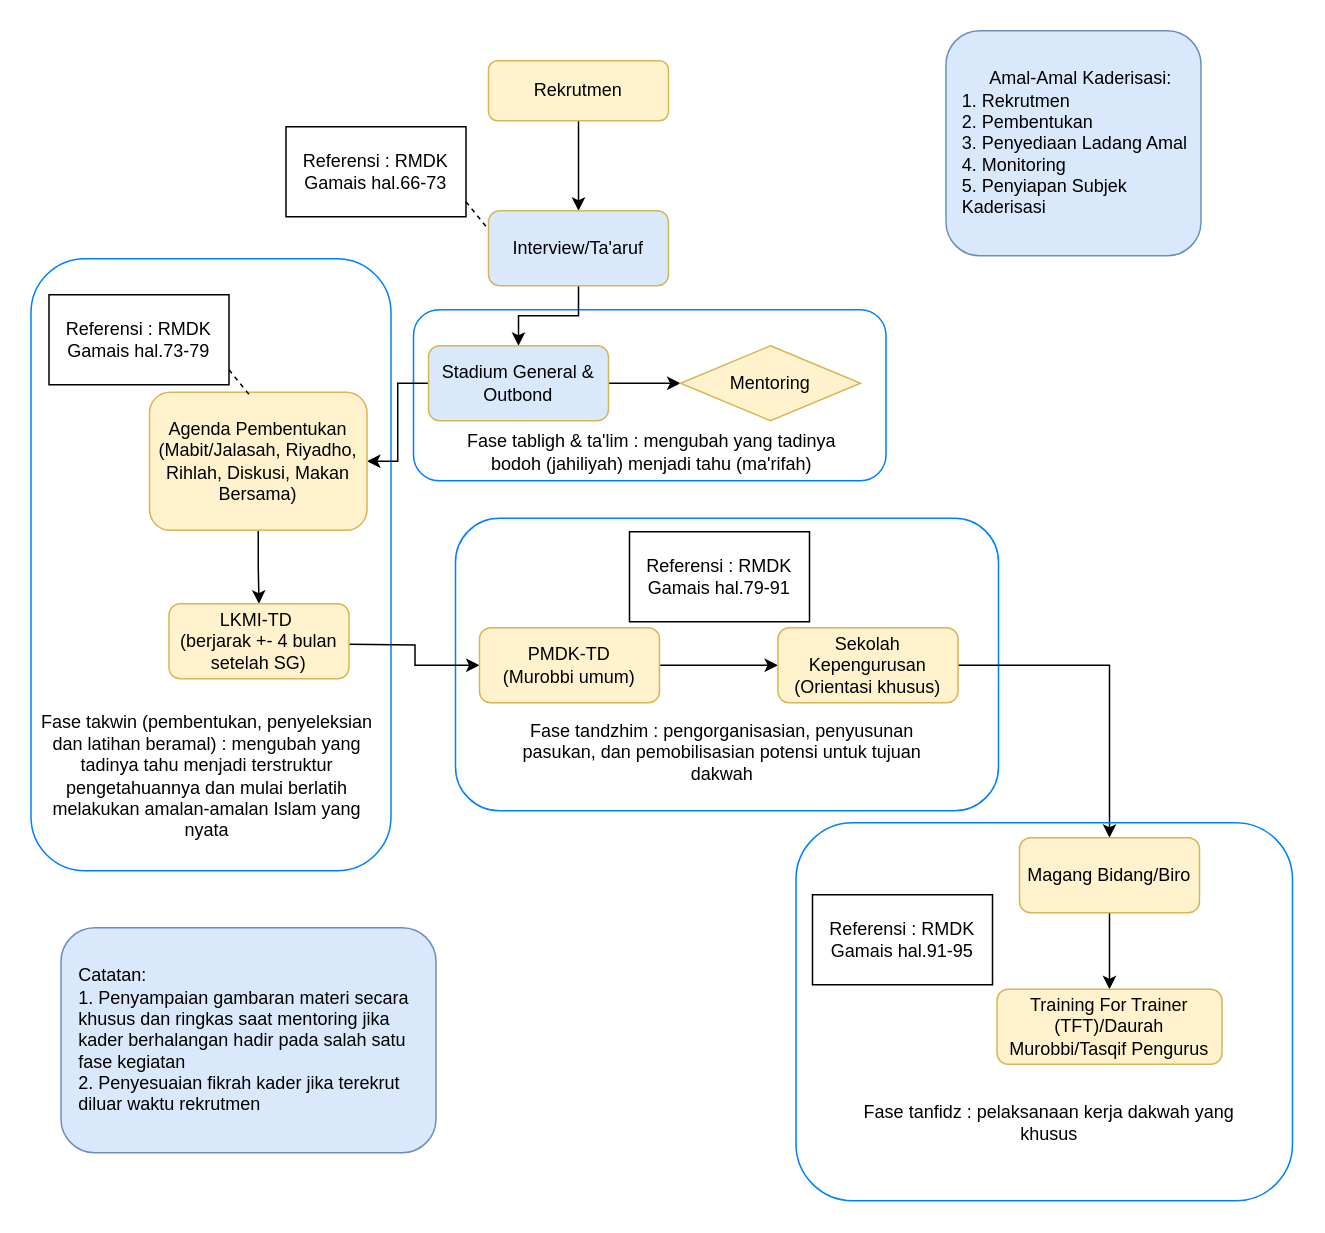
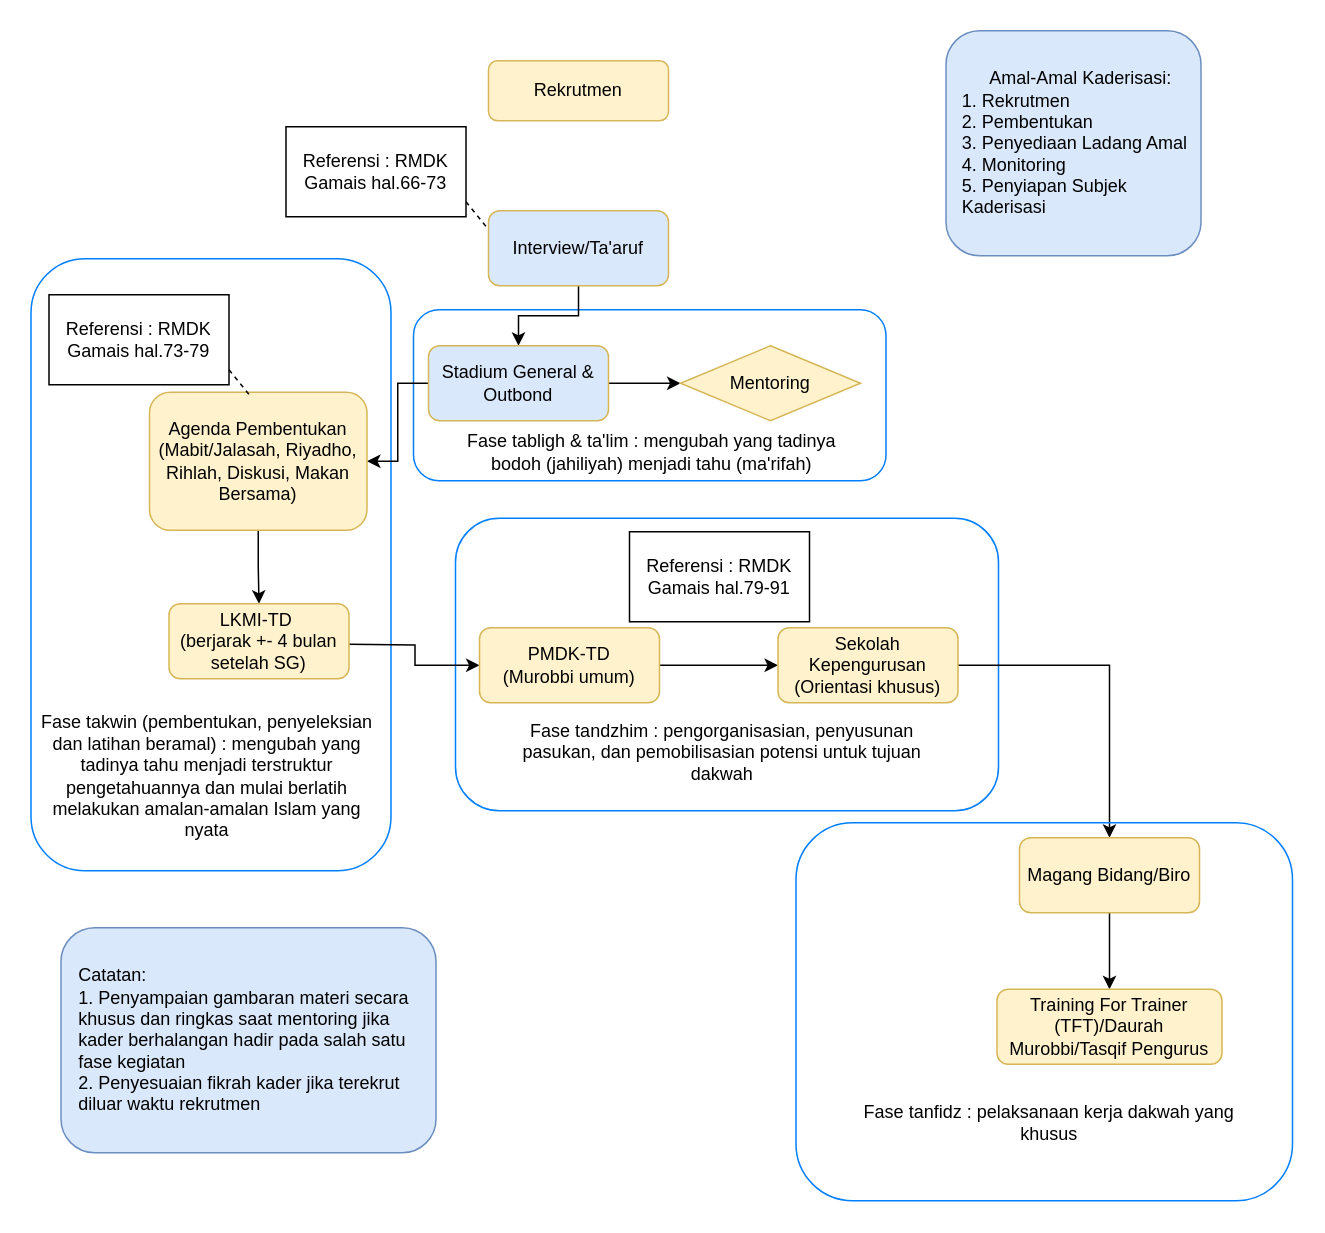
  <mxCell id="0" />
  <mxCell id="1" parent="0" />
  <mxCell id="2" value="" style="rounded=1;whiteSpace=wrap;html=1;fillColor=none;strokeColor=#007FFF;" vertex="1" parent="1"><mxGeometry x="303" y="345" width="362" height="195" as="geometry" /></mxCell>
  <mxCell id="3" value="" style="rounded=1;whiteSpace=wrap;html=1;fillColor=none;strokeColor=#007FFF;" vertex="1" parent="1"><mxGeometry y="172" width="240" height="408" as="geometry" x="20" /></mxCell>
  <mxCell id="4" value="" style="rounded=1;whiteSpace=wrap;html=1;fillColor=none;strokeColor=#007FFF;" vertex="1" parent="1"><mxGeometry x="275" y="206" width="315" height="114" as="geometry" /></mxCell>
  <mxCell id="5" value="Amal-Amal Kaderisasi:&lt;br&gt;&lt;div style=&quot;text-align: left;&quot;&gt;&lt;span style=&quot;background-color: initial;&quot;&gt;1. Rekrutmen&lt;/span&gt;&lt;/div&gt;&lt;div style=&quot;text-align: left;&quot;&gt;&lt;span style=&quot;background-color: initial;&quot;&gt;2. Pembentukan&lt;/span&gt;&lt;/div&gt;&lt;div style=&quot;text-align: left;&quot;&gt;&lt;span style=&quot;background-color: initial;&quot;&gt;3. Penyediaan Ladang Amal&lt;/span&gt;&lt;/div&gt;&lt;div style=&quot;text-align: left;&quot;&gt;&lt;span style=&quot;background-color: initial;&quot;&gt;4. Monitoring&lt;/span&gt;&lt;/div&gt;&lt;div style=&quot;text-align: left;&quot;&gt;&lt;span style=&quot;background-color: initial;&quot;&gt;5. Penyiapan Subjek Kaderisasi&lt;/span&gt;&lt;/div&gt;" style="rounded=1;whiteSpace=wrap;html=1;fillColor=#dae8fc;strokeColor=#6c8ebf;spacingTop=0;spacingLeft=10;" vertex="1" parent="1"><mxGeometry x="630" y="20" width="170" height="150" as="geometry" /></mxCell>
- <mxCell id="6" value="" style="edgeStyle=orthogonalEdgeStyle;rounded=0;orthogonalLoop=1;jettySize=auto;html=1;" edge="1" parent="1" source="7" target="9"><mxGeometry relative="1" as="geometry" /></mxCell>
  <mxCell id="7" value="Rekrutmen" style="rounded=1;whiteSpace=wrap;html=1;fillColor=#fff2cc;strokeColor=#d6b656;" vertex="1" parent="1"><mxGeometry x="325" y="40" width="120" height="40" as="geometry" /></mxCell>
  <mxCell id="8" value="" style="edgeStyle=orthogonalEdgeStyle;rounded=0;orthogonalLoop=1;jettySize=auto;html=1;" edge="1" parent="1" source="9" target="13"><mxGeometry relative="1" as="geometry" /></mxCell>
  <mxCell id="9" value="Interview/Ta'aruf" style="rounded=1;whiteSpace=wrap;html=1;fillColor=#dae8fc;strokeColor=#d6b656;" vertex="1" parent="1"><mxGeometry x="325" y="140" width="120" height="50" as="geometry" /></mxCell>
  <mxCell id="10" value="Referensi : RMDK Gamais hal.66-73" style="rounded=0;whiteSpace=wrap;html=1;" vertex="1" parent="1"><mxGeometry x="190" y="84" width="120" height="60" as="geometry" /></mxCell>
  <mxCell id="11" value="" style="edgeStyle=orthogonalEdgeStyle;rounded=0;orthogonalLoop=1;jettySize=auto;html=1;" edge="1" parent="1" source="13" target="14"><mxGeometry relative="1" as="geometry" /></mxCell>
  <mxCell id="12" value="" style="edgeStyle=orthogonalEdgeStyle;rounded=0;orthogonalLoop=1;jettySize=auto;html=1;" edge="1" parent="1" source="13" target="17"><mxGeometry relative="1" as="geometry" /></mxCell>
  <mxCell id="13" value="Stadium General &amp;amp; Outbond" style="rounded=1;whiteSpace=wrap;html=1;fillColor=#dae8fc;strokeColor=#d6b656;" vertex="1" parent="1"><mxGeometry x="285" y="230" width="120" height="50" as="geometry" /></mxCell>
  <mxCell id="14" value="Mentoring" style="rhombus;whiteSpace=wrap;html=1;fillColor=#fff2cc;strokeColor=#d6b656;" vertex="1" parent="1"><mxGeometry x="453" y="230" width="120" height="50" as="geometry" /></mxCell>
  <mxCell id="15" value="Fase tabligh &amp;amp; ta'lim : mengubah yang tadinya bodoh (jahiliyah) menjadi tahu (ma'rifah)" style="text;html=1;strokeColor=none;fillColor=none;align=center;verticalAlign=middle;whiteSpace=wrap;rounded=0;" vertex="1" parent="1"><mxGeometry x="294" y="286" width="280" height="30" as="geometry" /></mxCell>
  <mxCell id="16" value="" style="edgeStyle=orthogonalEdgeStyle;rounded=0;orthogonalLoop=1;jettySize=auto;html=1;" edge="1" parent="1" source="17" target="19"><mxGeometry relative="1" as="geometry" /></mxCell>
  <mxCell id="17" value="Agenda Pembentukan&lt;br&gt;(Mabit/Jalasah, Riyadho, Rihlah, Diskusi, Makan Bersama)" style="rounded=1;whiteSpace=wrap;html=1;fillColor=#fff2cc;strokeColor=#d6b656;" vertex="1" parent="1"><mxGeometry x="99" y="261" width="145" height="92" as="geometry" /></mxCell>
  <mxCell id="18" value="" style="edgeStyle=orthogonalEdgeStyle;rounded=0;orthogonalLoop=1;jettySize=auto;html=1;" edge="1" parent="1" target="25"><mxGeometry relative="1" as="geometry"><mxPoint x="232" y="429" as="sourcePoint" /></mxGeometry></mxCell>
  <mxCell id="19" value="LKMI-TD&amp;nbsp;&lt;br&gt;(berjarak +- 4 bulan setelah SG)" style="rounded=1;whiteSpace=wrap;html=1;fillColor=#fff2cc;strokeColor=#d6b656;" vertex="1" parent="1"><mxGeometry x="112" y="402" width="120" height="50" as="geometry" /></mxCell>
  <mxCell id="20" value="Referensi : RMDK Gamais hal.73-79" style="rounded=0;whiteSpace=wrap;html=1;" vertex="1" parent="1"><mxGeometry x="32" y="196" width="120" height="60" as="geometry" /></mxCell>
  <mxCell id="21" value="" style="endArrow=none;dashed=1;html=1;rounded=0;entryX=0;entryY=0.25;entryDx=0;entryDy=0;" edge="1" parent="1" target="9"><mxGeometry width="50" height="50" relative="1" as="geometry"><mxPoint x="310" y="134" as="sourcePoint" /><mxPoint x="360" y="84" as="targetPoint" /></mxGeometry></mxCell>
  <mxCell id="22" value="" style="endArrow=none;dashed=1;html=1;rounded=0;entryX=0;entryY=0.25;entryDx=0;entryDy=0;" edge="1" parent="1"><mxGeometry width="50" height="50" relative="1" as="geometry"><mxPoint x="152" y="246" as="sourcePoint" /><mxPoint x="167" y="264.5" as="targetPoint" /></mxGeometry></mxCell>
  <mxCell id="23" value="Fase takwin (pembentukan, penyeleksian dan latihan beramal) : mengubah yang tadinya tahu menjadi terstruktur pengetahuannya dan mulai berlatih melakukan amalan-amalan Islam yang nyata" style="text;html=1;strokeColor=none;fillColor=none;align=center;verticalAlign=middle;whiteSpace=wrap;rounded=0;" vertex="1" parent="1"><mxGeometry x="25" y="491" width="225" height="51" as="geometry" /></mxCell>
  <mxCell id="24" value="" style="edgeStyle=orthogonalEdgeStyle;rounded=0;orthogonalLoop=1;jettySize=auto;html=1;" edge="1" parent="1" source="25" target="27"><mxGeometry relative="1" as="geometry" /></mxCell>
  <mxCell id="25" value="PMDK-TD&lt;br&gt;(Murobbi umum)" style="rounded=1;whiteSpace=wrap;html=1;fillColor=#fff2cc;strokeColor=#d6b656;" vertex="1" parent="1"><mxGeometry x="319" y="418" width="120" height="50" as="geometry" /></mxCell>
  <mxCell id="26" style="edgeStyle=orthogonalEdgeStyle;rounded=0;orthogonalLoop=1;jettySize=auto;html=1;" edge="1" parent="1" source="27" target="31"><mxGeometry relative="1" as="geometry" /></mxCell>
  <mxCell id="27" value="Sekolah Kepengurusan&lt;br&gt;(Orientasi khusus)" style="rounded=1;whiteSpace=wrap;html=1;fillColor=#fff2cc;strokeColor=#d6b656;" vertex="1" parent="1"><mxGeometry x="518" y="418" width="120" height="50" as="geometry" /></mxCell>
  <mxCell id="28" value="Referensi : RMDK Gamais hal.79-91" style="rounded=0;whiteSpace=wrap;html=1;" vertex="1" parent="1"><mxGeometry x="419" y="354" width="120" height="60" as="geometry" /></mxCell>
  <mxCell id="29" value="Fase tandzhim : pengorganisasian, penyusunan pasukan, dan pemobilisasian potensi untuk tujuan dakwah" style="text;html=1;strokeColor=none;fillColor=none;align=center;verticalAlign=middle;whiteSpace=wrap;rounded=0;" vertex="1" parent="1"><mxGeometry x="341" y="486" width="280" height="30" as="geometry" /></mxCell>
  <mxCell id="30" value="" style="edgeStyle=orthogonalEdgeStyle;rounded=0;orthogonalLoop=1;jettySize=auto;html=1;" edge="1" parent="1" source="31" target="32"><mxGeometry relative="1" as="geometry" /></mxCell>
  <mxCell id="31" value="Magang Bidang/Biro" style="rounded=1;whiteSpace=wrap;html=1;fillColor=#fff2cc;strokeColor=#d6b656;" vertex="1" parent="1"><mxGeometry x="679" y="558" width="120" height="50" as="geometry" /></mxCell>
  <mxCell id="32" value="Training For Trainer (TFT)/Daurah Murobbi/Tasqif Pengurus" style="rounded=1;whiteSpace=wrap;html=1;fillColor=#fff2cc;strokeColor=#d6b656;" vertex="1" parent="1"><mxGeometry x="664" y="659" width="150" height="50" as="geometry" /></mxCell>
  <mxCell id="33" value="" style="rounded=1;whiteSpace=wrap;html=1;fillColor=none;strokeColor=#007FFF;" vertex="1" parent="1"><mxGeometry x="530" y="548" width="331" height="252" as="geometry" /></mxCell>
- <mxCell id="34" value="Referensi : RMDK Gamais hal.91-95" style="rounded=0;whiteSpace=wrap;html=1;" vertex="1" parent="1"><mxGeometry x="541" y="596" width="120" height="60" as="geometry" /></mxCell>
  <mxCell id="35" value="Fase tanfidz : pelaksanaan kerja dakwah yang khusus" style="text;html=1;strokeColor=none;fillColor=none;align=center;verticalAlign=middle;whiteSpace=wrap;rounded=0;" vertex="1" parent="1"><mxGeometry x="559" y="733" width="280" height="30" as="geometry" /></mxCell>
  <mxCell id="36" value="Catatan:&lt;br&gt;1. Penyampaian gambaran materi secara khusus dan ringkas saat mentoring jika kader berhalangan hadir pada salah satu fase kegiatan&lt;br&gt;2. Penyesuaian fikrah kader jika terekrut diluar waktu rekrutmen" style="rounded=1;whiteSpace=wrap;html=1;fillColor=#dae8fc;strokeColor=#6c8ebf;spacingTop=0;spacingLeft=10;align=left;" vertex="1" parent="1"><mxGeometry x="40" y="618" width="250" height="150" as="geometry" /></mxCell>
